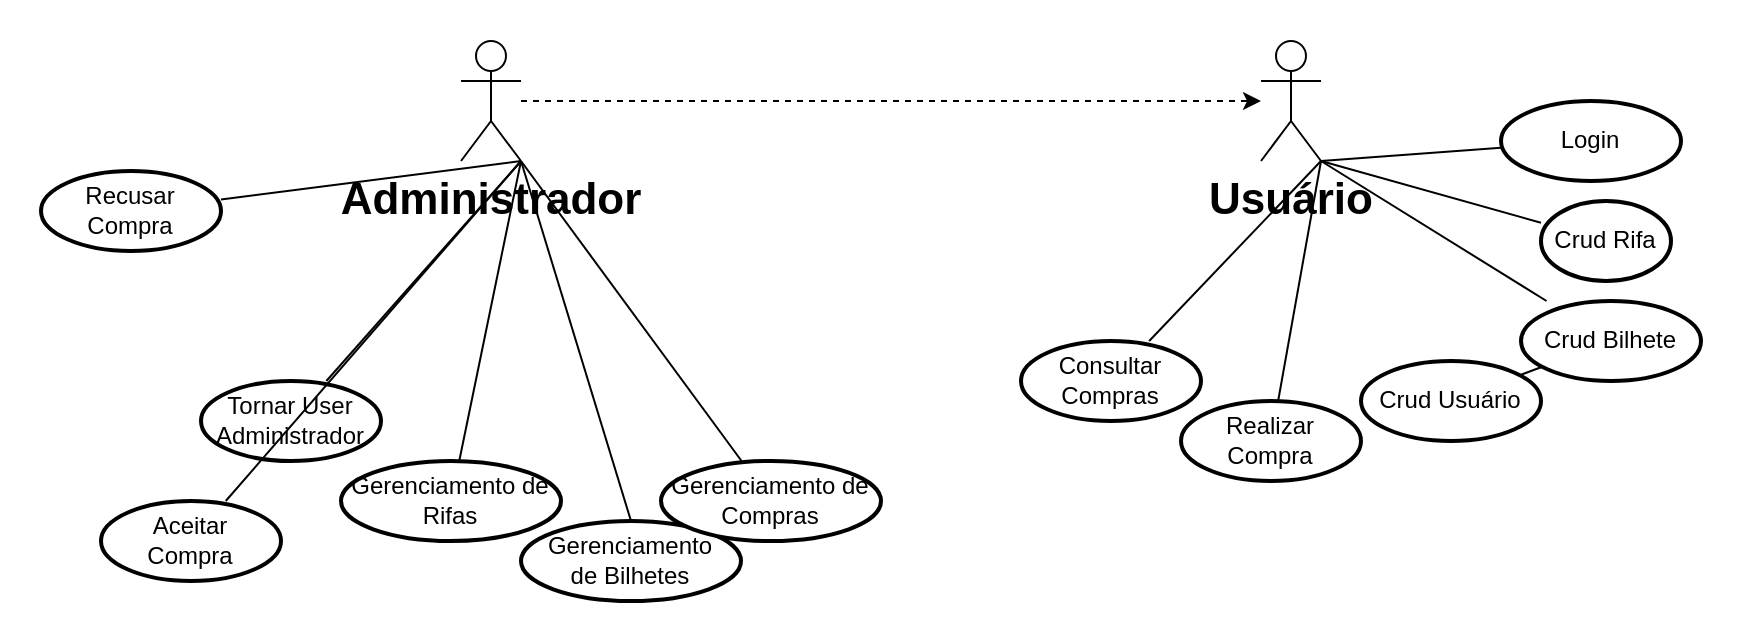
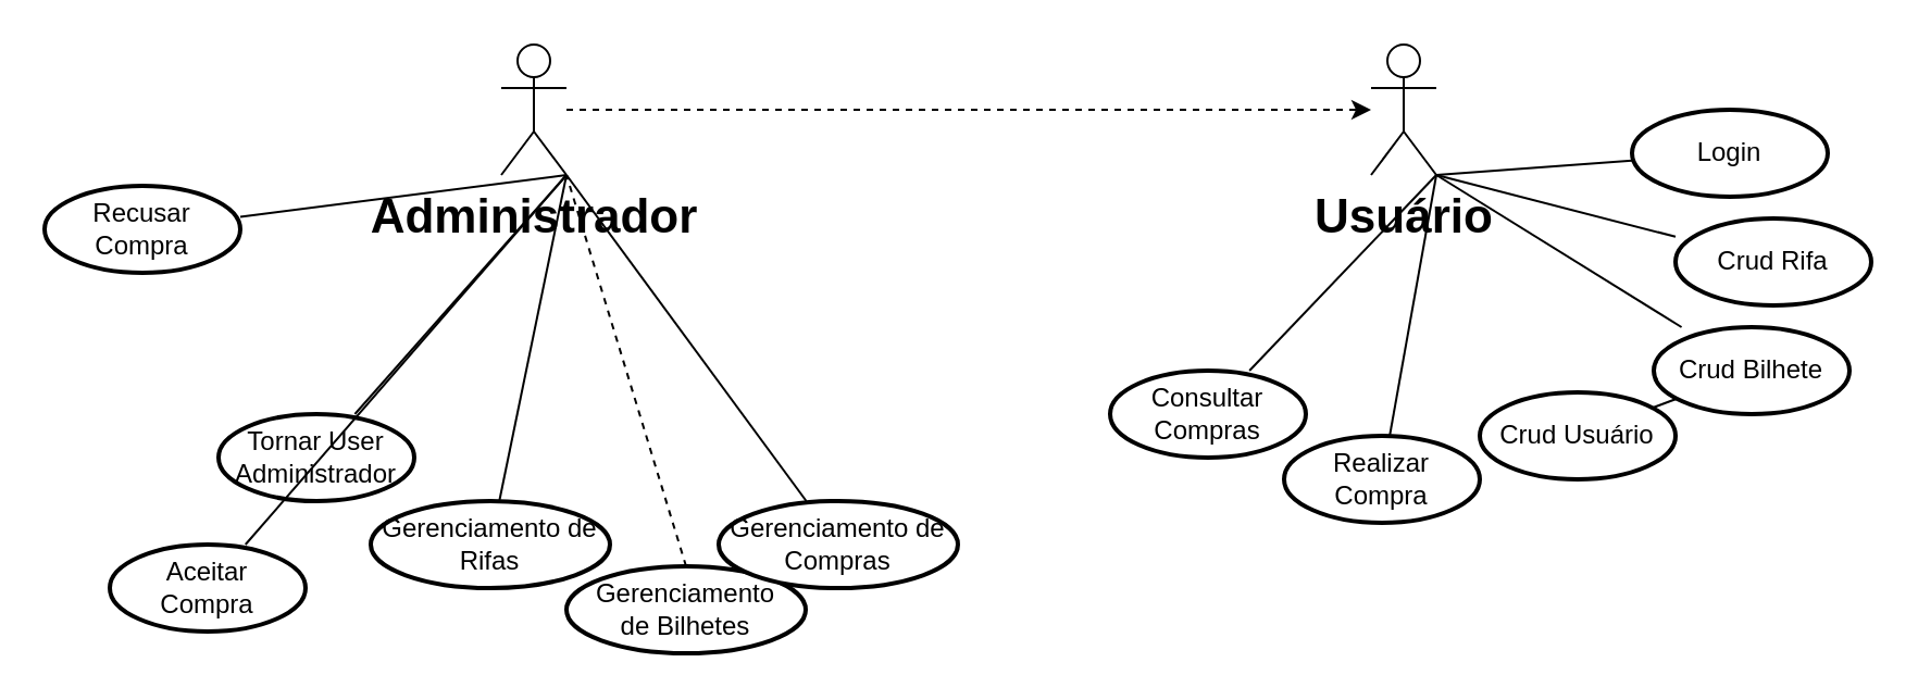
  <mxCell id="0" />
  <mxCell id="1" parent="0" />
  <mxCell id="2" value="" style="edgeStyle=orthogonalEdgeStyle;rounded=0;orthogonalLoop=1;jettySize=auto;html=1;dashed=1;" edge="1" parent="1" source="3" target="4"><mxGeometry relative="1" as="geometry" /></mxCell>
  <mxCell id="3" value="Administrador&lt;div style=&quot;font-size: 22px;&quot;&gt;&lt;br style=&quot;font-size: 22px;&quot;&gt;&lt;/div&gt;" style="shape=umlActor;verticalLabelPosition=bottom;verticalAlign=top;html=1;fontSize=22;fontStyle=1" vertex="1" parent="1"><mxGeometry x="230" y="20" width="30" height="60" as="geometry" /></mxCell>
  <mxCell id="4" value="Usuário&lt;div style=&quot;font-size: 22px;&quot;&gt;&lt;br style=&quot;font-size: 22px;&quot;&gt;&lt;/div&gt;" style="shape=umlActor;verticalLabelPosition=bottom;verticalAlign=top;html=1;fontSize=22;fontStyle=1" vertex="1" parent="1"><mxGeometry x="630" y="20" width="30" height="60" as="geometry" /></mxCell>
  <mxCell id="5" style="edgeStyle=orthogonalEdgeStyle;rounded=0;orthogonalLoop=1;jettySize=auto;html=1;exitX=0.5;exitY=0;exitDx=0;exitDy=0;exitPerimeter=0;strokeColor=none;" edge="1" parent="1" source="7"><mxGeometry relative="1" as="geometry"><mxPoint x="660" y="170" as="targetPoint" /></mxGeometry></mxCell>
  <mxCell id="6" style="rounded=0;orthogonalLoop=1;jettySize=auto;html=1;endArrow=none;endFill=0;" edge="1" parent="1" source="7"><mxGeometry relative="1" as="geometry"><mxPoint x="660" y="80" as="targetPoint" /></mxGeometry></mxCell>
  <mxCell id="7" value="Login" style="strokeWidth=2;html=1;shape=mxgraph.flowchart.start_1;whiteSpace=wrap;" vertex="1" parent="1"><mxGeometry x="750" y="50" width="90" height="40" as="geometry" /></mxCell>
  <mxCell id="8" style="rounded=0;orthogonalLoop=1;jettySize=auto;html=1;endArrow=none;endFill=0;" edge="1" parent="1" source="9"><mxGeometry relative="1" as="geometry"><mxPoint x="660" y="80" as="targetPoint" /></mxGeometry></mxCell>
- <mxCell id="9" value="Crud Rifa" style="strokeWidth=2;html=1;shape=mxgraph.flowchart.start_1;whiteSpace=wrap;" vertex="1" parent="1"><mxGeometry x="770" y="100" width="65" height="40" as="geometry" /></mxCell>
+ <mxCell id="9" value="Crud Rifa" style="strokeWidth=2;html=1;shape=mxgraph.flowchart.start_1;whiteSpace=wrap;" vertex="1" parent="1"><mxGeometry x="770" y="100" width="90" height="40" as="geometry" /></mxCell>
  <mxCell id="10" value="Crud Bilhete" style="strokeWidth=2;html=1;shape=mxgraph.flowchart.start_1;whiteSpace=wrap;" vertex="1" parent="1"><mxGeometry x="760" y="150" width="90" height="40" as="geometry" /></mxCell>
  <mxCell id="11" style="rounded=0;orthogonalLoop=1;jettySize=auto;html=1;entryX=1;entryY=1;entryDx=0;entryDy=0;entryPerimeter=0;endArrow=none;endFill=0;" edge="1" parent="1" source="10" target="4"><mxGeometry relative="1" as="geometry" /></mxCell>
  <mxCell id="12" value="Tornar User&lt;div&gt;Administrador&lt;/div&gt;" style="strokeWidth=2;html=1;shape=mxgraph.flowchart.start_1;whiteSpace=wrap;" vertex="1" parent="1"><mxGeometry x="100" y="190" width="90" height="40" as="geometry" /></mxCell>
  <mxCell id="13" style="rounded=0;orthogonalLoop=1;jettySize=auto;html=1;endArrow=none;endFill=0;" edge="1" parent="1" source="12"><mxGeometry relative="1" as="geometry"><mxPoint x="260" y="80" as="targetPoint" /></mxGeometry></mxCell>
  <mxCell id="14" value="Realizar Compra" style="strokeWidth=2;html=1;shape=mxgraph.flowchart.start_1;whiteSpace=wrap;" vertex="1" parent="1"><mxGeometry x="590" y="200" width="90" height="40" as="geometry" /></mxCell>
  <mxCell id="15" value="Crud Usuário" style="strokeWidth=2;html=1;shape=mxgraph.flowchart.start_1;whiteSpace=wrap;" vertex="1" parent="1"><mxGeometry x="680" y="180" width="90" height="40" as="geometry" /></mxCell>
  <mxCell id="16" value="Recusar&lt;div&gt;Compra&lt;/div&gt;" style="strokeWidth=2;html=1;shape=mxgraph.flowchart.start_1;whiteSpace=wrap;" vertex="1" parent="1"><mxGeometry x="20" y="85" width="90" height="40" as="geometry" /></mxCell>
  <mxCell id="17" style="rounded=0;orthogonalLoop=1;jettySize=auto;html=1;endArrow=none;endFill=0;" edge="1" parent="1" source="16"><mxGeometry relative="1" as="geometry"><mxPoint x="260" y="80" as="targetPoint" /></mxGeometry></mxCell>
  <mxCell id="18" style="rounded=0;orthogonalLoop=1;jettySize=auto;html=1;endArrow=none;endFill=0;" edge="1" parent="1" source="15" target="10"><mxGeometry relative="1" as="geometry" /></mxCell>
  <mxCell id="19" value="Aceitar&lt;div&gt;Compra&lt;/div&gt;" style="strokeWidth=2;html=1;shape=mxgraph.flowchart.start_1;whiteSpace=wrap;" vertex="1" parent="1"><mxGeometry x="50" y="250" width="90" height="40" as="geometry" /></mxCell>
  <mxCell id="20" style="rounded=0;orthogonalLoop=1;jettySize=auto;html=1;endArrow=none;endFill=0;entryX=1;entryY=1;entryDx=0;entryDy=0;entryPerimeter=0;" edge="1" parent="1" source="19" target="3"><mxGeometry relative="1" as="geometry"><mxPoint x="670" y="40" as="targetPoint" /></mxGeometry></mxCell>
  <mxCell id="21" style="rounded=0;orthogonalLoop=1;jettySize=auto;html=1;endArrow=none;endFill=0;" edge="1" parent="1" source="14"><mxGeometry relative="1" as="geometry"><mxPoint x="660" y="80" as="targetPoint" /></mxGeometry></mxCell>
  <mxCell id="22" value="&lt;div&gt;Gerenciamento de Rifas&lt;/div&gt;" style="strokeWidth=2;html=1;shape=mxgraph.flowchart.start_1;whiteSpace=wrap;" vertex="1" parent="1"><mxGeometry x="170" y="230" width="110" height="40" as="geometry" /></mxCell>
  <mxCell id="23" style="rounded=0;orthogonalLoop=1;jettySize=auto;html=1;entryX=1;entryY=1;entryDx=0;entryDy=0;entryPerimeter=0;endArrow=none;endFill=0;" edge="1" parent="1" source="22" target="3"><mxGeometry relative="1" as="geometry" /></mxCell>
- <mxCell id="24" style="rounded=0;orthogonalLoop=1;jettySize=auto;html=1;entryX=1;entryY=1;entryDx=0;entryDy=0;entryPerimeter=0;endArrow=none;endFill=0;exitX=0.5;exitY=0;exitDx=0;exitDy=0;exitPerimeter=0;" edge="1" parent="1" source="25" target="3"><mxGeometry relative="1" as="geometry"><mxPoint x="400" y="180" as="sourcePoint" /><mxPoint x="393" y="60" as="targetPoint" /></mxGeometry></mxCell>
+ <mxCell id="24" style="rounded=0;orthogonalLoop=1;jettySize=auto;html=1;entryX=1;entryY=1;entryDx=0;entryDy=0;entryPerimeter=0;endArrow=none;endFill=0;exitX=0.5;exitY=0;exitDx=0;exitDy=0;exitPerimeter=0;dashed=1;" edge="1" parent="1" source="25" target="3"><mxGeometry relative="1" as="geometry"><mxPoint x="400" y="180" as="sourcePoint" /><mxPoint x="393" y="60" as="targetPoint" /></mxGeometry></mxCell>
  <mxCell id="25" value="Gerenciamento&lt;div&gt;de Bilhetes&lt;/div&gt;" style="strokeWidth=2;html=1;shape=mxgraph.flowchart.start_1;whiteSpace=wrap;" vertex="1" parent="1"><mxGeometry x="260" y="260" width="110" height="40" as="geometry" /></mxCell>
  <mxCell id="26" style="rounded=0;orthogonalLoop=1;jettySize=auto;html=1;endArrow=none;endFill=0;" edge="1" parent="1" source="27"><mxGeometry relative="1" as="geometry"><mxPoint x="260" y="80" as="targetPoint" /></mxGeometry></mxCell>
  <mxCell id="27" value="&lt;div&gt;Gerenciamento de Compras&lt;/div&gt;" style="strokeWidth=2;html=1;shape=mxgraph.flowchart.start_1;whiteSpace=wrap;" vertex="1" parent="1"><mxGeometry x="330" y="230" width="110" height="40" as="geometry" /></mxCell>
  <mxCell id="28" style="rounded=0;orthogonalLoop=1;jettySize=auto;html=1;endArrow=none;endFill=0;" edge="1" parent="1" source="29"><mxGeometry relative="1" as="geometry"><mxPoint x="660" y="80" as="targetPoint" /></mxGeometry></mxCell>
  <mxCell id="29" value="Consultar Compras" style="strokeWidth=2;html=1;shape=mxgraph.flowchart.start_1;whiteSpace=wrap;" vertex="1" parent="1"><mxGeometry x="510" y="170" width="90" height="40" as="geometry" /></mxCell>
